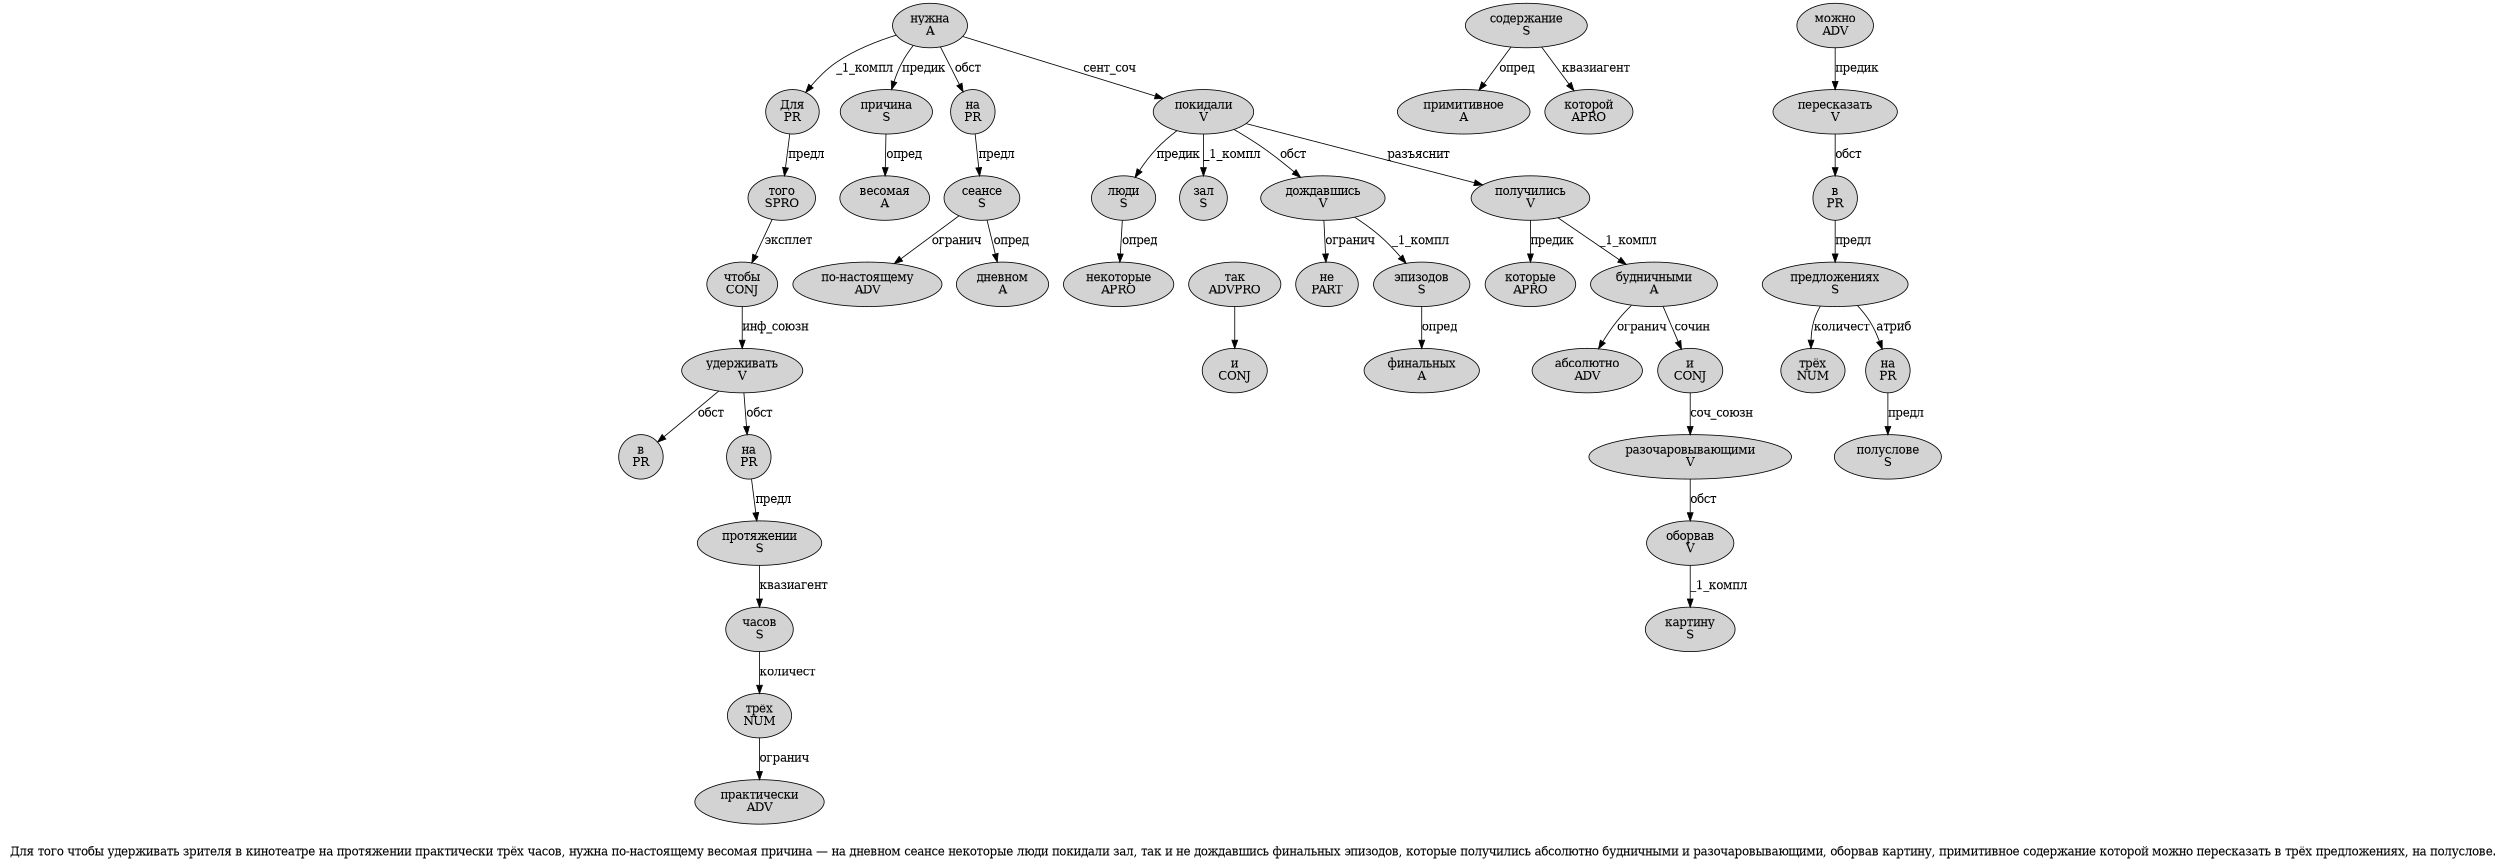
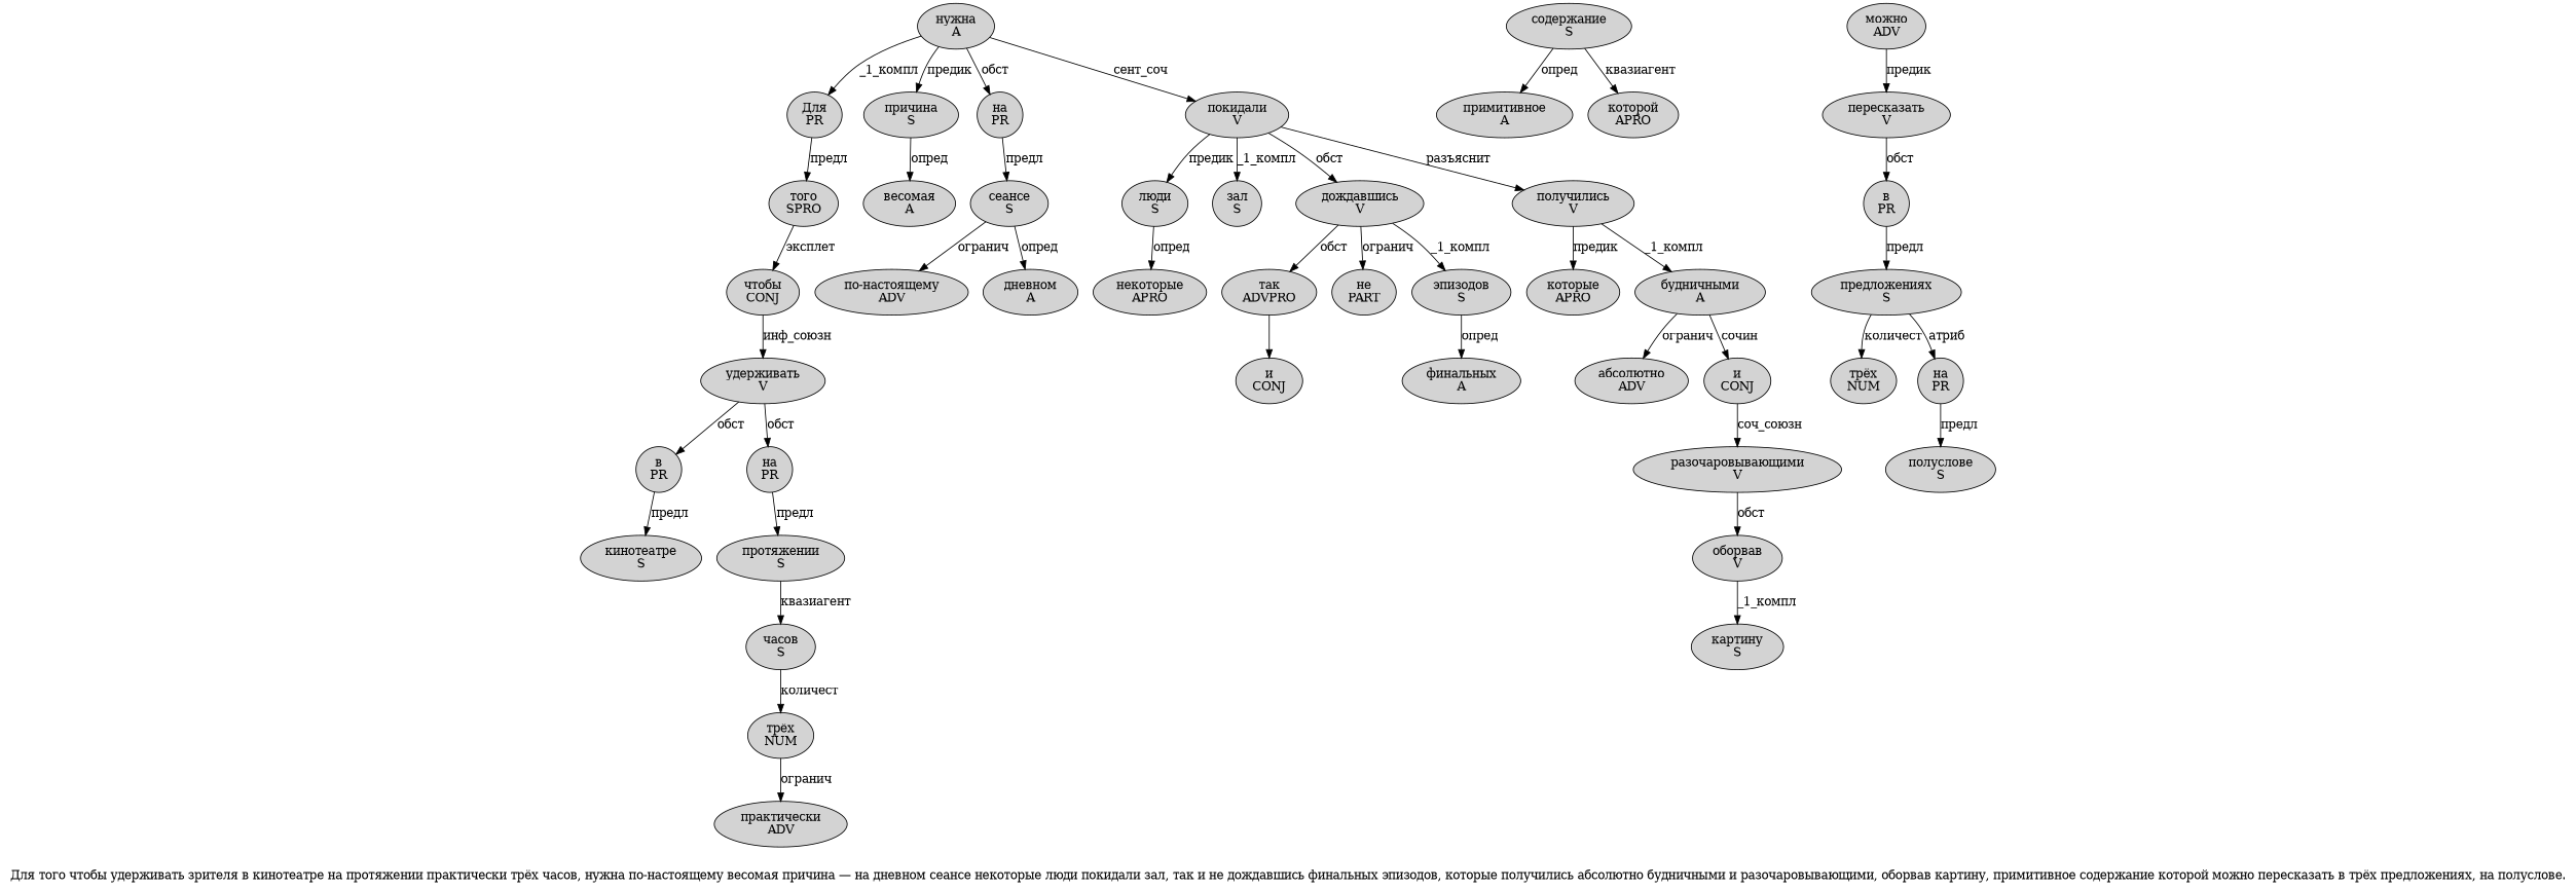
  digraph {
    label="Для того чтобы удерживать зрителя в кинотеатре на протяжении практически трёх часов, нужна по-настоящему весомая причина — на дневном сеансе некоторые люди покидали зал, так и не дождавшись финальных эпизодов, которые получились абсолютно будничными и разочаровывающими, оборвав картину, примитивное содержание которой можно пересказать в трёх предложениях, на полуслове."
    node [fillcolor=lightgray penwidth=1 shape=ellipse style=filled]
    n1 [label="Для\nPR"]
    n2 [label="того\nSPRO"]
    n3 [label="чтобы\nCONJ"]
    n4 [label="удерживать\nV"]
    n5 [label="в\nPR"]
    n6 [label="на\nPR"]
+   n7 [label="кинотеатре\nS"]
    n8 [label="протяжении\nS"]
    n9 [label="часов\nS"]
    n10 [label="трёх\nNUM"]
    n11 [label="практически\nADV"]
    n12 [label="нужна\nA"]
    n13 [label="причина\nS"]
    n14 [label="на\nPR"]
    n15 [label="покидали\nV"]
    n16 [label="весомая\nA"]
    n17 [label="сеансе\nS"]
    n18 [label="люди\nS"]
    n19 [label="зал\nS"]
    n20 [label="дождавшись\nV"]
    n21 [label="получились\nV"]
    n22 [label="по-настоящему\nADV"]
    n23 [label="дневном\nA"]
    n24 [label="некоторые\nAPRO"]
    n25 [label="так\nADVPRO"]
    n26 [label="не\nPART"]
    n27 [label="эпизодов\nS"]
    n28 [label="которые\nAPRO"]
    n29 [label="будничными\nA"]
    n30 [label="и\nCONJ"]
    n31 [label="финальных\nA"]
    n32 [label="абсолютно\nADV"]
    n33 [label="и\nCONJ"]
    n34 [label="разочаровывающими\nV"]
    n35 [label="оборвав\nV"]
    n36 [label="картину\nS"]
    n37 [label="примитивное\nA"]
    n38 [label="содержание\nS"]
    n39 [label="которой\nAPRO"]
    n40 [label="можно\nADV"]
    n41 [label="пересказать\nV"]
    n42 [label="в\nPR"]
    n43 [label="предложениях\nS"]
    n44 [label="трёх\nNUM"]
    n45 [label="на\nPR"]
    n46 [label="полуслове\nS"]
    n1 -> n2 [label="предл"]
    n2 -> n3 [label="эксплет"]
    n3 -> n4 [label="инф_союзн"]
    n4 -> n5 [label="обст"]
    n4 -> n6 [label="обст"]
+   n5 -> n7 [label="предл"]
    n6 -> n8 [label="предл"]
    n8 -> n9 [label="квазиагент"]
    n9 -> n10 [label="количест"]
    n10 -> n11 [label="огранич"]
    n12 -> n1 [label="_1_компл"]
    n12 -> n13 [label="предик"]
    n12 -> n14 [label="обст"]
    n12 -> n15 [label="сент_соч"]
    n13 -> n16 [label="опред"]
    n14 -> n17 [label="предл"]
    n15 -> n18 [label="предик"]
    n15 -> n19 [label="_1_компл"]
    n15 -> n20 [label="обст"]
    n15 -> n21 [label="разъяснит"]
    n17 -> n22 [label="огранич"]
    n17 -> n23 [label="опред"]
    n18 -> n24 [label="опред"]
+   n20 -> n25 [label="обст"]
    n20 -> n26 [label="огранич"]
    n20 -> n27 [label="_1_компл"]
    n21 -> n28 [label="предик"]
    n21 -> n29 [label="_1_компл"]
    n25 -> n30
    n27 -> n31 [label="опред"]
    n29 -> n32 [label="огранич"]
    n29 -> n33 [label="сочин"]
    n33 -> n34 [label="соч_союзн"]
    n34 -> n35 [label="обст"]
    n35 -> n36 [label="_1_компл"]
    n38 -> n37 [label="опред"]
    n38 -> n39 [label="квазиагент"]
    n40 -> n41 [label="предик"]
    n41 -> n42 [label="обст"]
    n42 -> n43 [label="предл"]
    n43 -> n44 [label="количест"]
    n43 -> n45 [label="атриб"]
    n45 -> n46 [label="предл"]
  }
